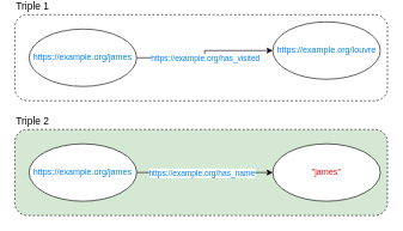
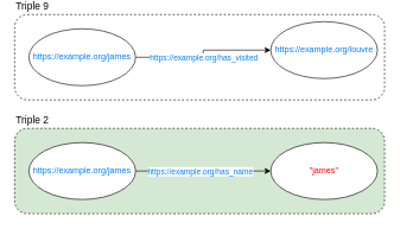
  <mxCell id="0" />
  <mxCell id="1" parent="0" />
  <mxCell id="2" value="&lt;font color=&quot;#000000&quot;&gt;Triple 2&lt;br&gt;&lt;/font&gt;" style="rounded=1;whiteSpace=wrap;html=1;fontSize=14;fontColor=#007FFF;dashed=1;verticalAlign=bottom;labelPosition=center;verticalLabelPosition=top;align=left;fillColor=#d5e8d4;" vertex="1" parent="1"><mxGeometry x="20" y="180" width="520" height="120" as="geometry" /></mxCell>
- <mxCell id="3" value="&lt;font color=&quot;#000000&quot;&gt;Triple 1&lt;/font&gt;" style="rounded=1;whiteSpace=wrap;html=1;fontSize=14;fontColor=#007FFF;dashed=1;verticalAlign=bottom;labelPosition=center;verticalLabelPosition=top;align=left;" vertex="1" parent="1"><mxGeometry x="20" y="20" width="520" height="120" as="geometry" /></mxCell>
+ <mxCell id="3" value="&lt;font color=&quot;#000000&quot;&gt;Triple 9&lt;/font&gt;" style="rounded=1;whiteSpace=wrap;html=1;fontSize=14;fontColor=#007FFF;dashed=1;verticalAlign=bottom;labelPosition=center;verticalLabelPosition=top;align=left;" vertex="1" parent="1"><mxGeometry x="20" y="20" width="520" height="120" as="geometry" /></mxCell>
  <mxCell id="4" style="edgeStyle=orthogonalEdgeStyle;rounded=0;orthogonalLoop=1;jettySize=auto;html=1;fontColor=#007FFF;" edge="1" parent="1" source="6" target="7"><mxGeometry relative="1" as="geometry" /></mxCell>
  <mxCell id="5" value="https://example.org/has_visited" style="edgeLabel;html=1;align=center;verticalAlign=middle;resizable=0;points=[];fontColor=#007FFF;" vertex="1" connectable="0" parent="4"><mxGeometry x="-0.165" y="2" relative="1" as="geometry"><mxPoint x="11" y="2" as="offset" /></mxGeometry></mxCell>
  <mxCell id="6" value="&lt;span&gt;https://example.org/james&lt;/span&gt;" style="ellipse;whiteSpace=wrap;html=1;fontColor=#007FFF;" vertex="1" parent="1"><mxGeometry x="40" y="40" width="150" height="80" as="geometry" /></mxCell>
  <mxCell id="7" value="&lt;span&gt;https://example.org/louvre&lt;/span&gt;" style="ellipse;whiteSpace=wrap;html=1;fontColor=#007FFF;" vertex="1" parent="1"><mxGeometry x="380" y="30" width="150" height="80" as="geometry" /></mxCell>
  <mxCell id="8" style="edgeStyle=orthogonalEdgeStyle;rounded=0;orthogonalLoop=1;jettySize=auto;html=1;entryX=0;entryY=0.5;entryDx=0;entryDy=0;fontColor=#007FFF;" edge="1" parent="1" source="10" target="11"><mxGeometry relative="1" as="geometry" /></mxCell>
  <mxCell id="9" value="https://example.org/has_name" style="edgeLabel;html=1;align=center;verticalAlign=middle;resizable=0;points=[];fontColor=#007FFF;" vertex="1" connectable="0" parent="8"><mxGeometry x="0.179" y="2" relative="1" as="geometry"><mxPoint x="-22" y="2" as="offset" /></mxGeometry></mxCell>
  <mxCell id="10" value="&lt;span&gt;https://example.org/james&lt;/span&gt;" style="ellipse;whiteSpace=wrap;html=1;fontColor=#007FFF;" vertex="1" parent="1"><mxGeometry x="40" y="200" width="150" height="80" as="geometry" /></mxCell>
  <mxCell id="11" value="&lt;span&gt;&lt;font color=&quot;#ff0000&quot;&gt;&quot;james&quot;&lt;/font&gt;&lt;/span&gt;" style="ellipse;whiteSpace=wrap;html=1;fontColor=#007FFF;" vertex="1" parent="1"><mxGeometry x="380" y="200" width="150" height="80" as="geometry" /></mxCell>
